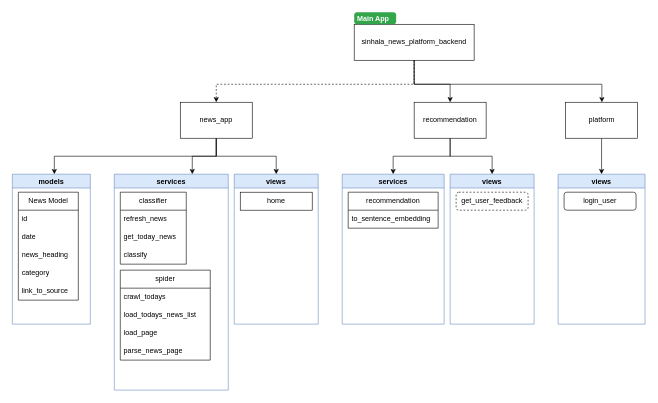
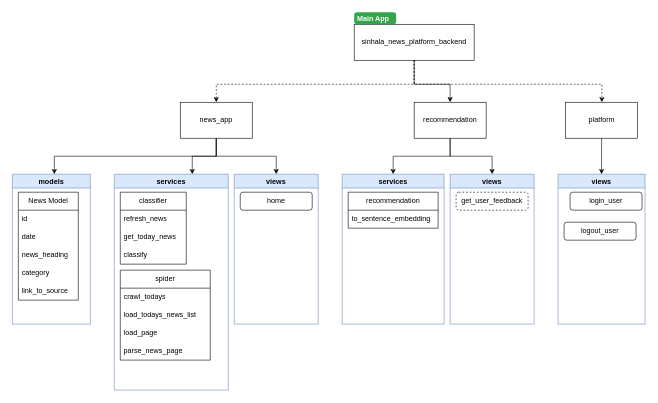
  <mxCell id="0" />
  <mxCell id="1" parent="0" />
  <mxCell id="2" style="edgeStyle=orthogonalEdgeStyle;html=1;rounded=0;" parent="1" source="5" target="18" edge="1"><mxGeometry relative="1" as="geometry"><Array as="points"><mxPoint x="360" y="260" /><mxPoint x="90" y="260" /></Array></mxGeometry></mxCell>
  <mxCell id="3" style="edgeStyle=orthogonalEdgeStyle;rounded=0;html=1;" parent="1" source="5" target="6" edge="1"><mxGeometry relative="1" as="geometry"><Array as="points"><mxPoint x="360" y="260" /><mxPoint x="320" y="260" /></Array></mxGeometry></mxCell>
  <mxCell id="4" style="edgeStyle=orthogonalEdgeStyle;rounded=0;html=1;fontSize=12;" parent="1" source="5" target="16" edge="1"><mxGeometry relative="1" as="geometry"><Array as="points"><mxPoint x="360" y="260" /><mxPoint x="460" y="260" /></Array></mxGeometry></mxCell>
  <mxCell id="5" value="news_app" style="rounded=0;whiteSpace=wrap;html=1;" parent="1" vertex="1"><mxGeometry x="300" y="170" width="120" height="60" as="geometry" /></mxCell>
  <mxCell id="6" value="services" style="swimlane;whiteSpace=wrap;html=1;fillColor=#dae8fc;strokeColor=#6c8ebf;" parent="1" vertex="1"><mxGeometry x="190" y="290" width="190" height="360" as="geometry" /></mxCell>
  <mxCell id="7" value="spider" style="swimlane;fontStyle=0;childLayout=stackLayout;horizontal=1;startSize=30;horizontalStack=0;resizeParent=1;resizeParentMax=0;resizeLast=0;collapsible=1;marginBottom=0;whiteSpace=wrap;html=1;" parent="6" vertex="1"><mxGeometry x="10" y="160" width="150" height="150" as="geometry" /></mxCell>
  <mxCell id="8" value="crawl_todays" style="text;strokeColor=none;fillColor=none;align=left;verticalAlign=middle;spacingLeft=4;spacingRight=4;overflow=hidden;points=[[0,0.5],[1,0.5]];portConstraint=eastwest;rotatable=0;whiteSpace=wrap;html=1;" parent="7" vertex="1"><mxGeometry y="30" width="150" height="30" as="geometry" /></mxCell>
  <mxCell id="9" value="load_todays_news_list" style="text;strokeColor=none;fillColor=none;align=left;verticalAlign=middle;spacingLeft=4;spacingRight=4;overflow=hidden;points=[[0,0.5],[1,0.5]];portConstraint=eastwest;rotatable=0;whiteSpace=wrap;html=1;" vertex="1" parent="7"><mxGeometry y="60" width="150" height="30" as="geometry" /></mxCell>
  <mxCell id="10" value="load_page" style="text;strokeColor=none;fillColor=none;align=left;verticalAlign=middle;spacingLeft=4;spacingRight=4;overflow=hidden;points=[[0,0.5],[1,0.5]];portConstraint=eastwest;rotatable=0;whiteSpace=wrap;html=1;" vertex="1" parent="7"><mxGeometry y="90" width="150" height="30" as="geometry" /></mxCell>
  <mxCell id="11" value="parse_news_page" style="text;strokeColor=none;fillColor=none;align=left;verticalAlign=middle;spacingLeft=4;spacingRight=4;overflow=hidden;points=[[0,0.5],[1,0.5]];portConstraint=eastwest;rotatable=0;whiteSpace=wrap;html=1;" vertex="1" parent="7"><mxGeometry y="120" width="150" height="30" as="geometry" /></mxCell>
  <mxCell id="12" value="classifier" style="swimlane;fontStyle=0;childLayout=stackLayout;horizontal=1;startSize=30;horizontalStack=0;resizeParent=1;resizeParentMax=0;resizeLast=0;collapsible=1;marginBottom=0;whiteSpace=wrap;html=1;" parent="6" vertex="1"><mxGeometry x="10" y="30" width="110" height="120" as="geometry" /></mxCell>
  <mxCell id="13" value="refresh_news" style="text;strokeColor=none;fillColor=none;align=left;verticalAlign=middle;spacingLeft=4;spacingRight=4;overflow=hidden;points=[[0,0.5],[1,0.5]];portConstraint=eastwest;rotatable=0;whiteSpace=wrap;html=1;" parent="12" vertex="1"><mxGeometry y="30" width="110" height="30" as="geometry" /></mxCell>
  <mxCell id="14" value="get_today_news" style="text;strokeColor=none;fillColor=none;align=left;verticalAlign=middle;spacingLeft=4;spacingRight=4;overflow=hidden;points=[[0,0.5],[1,0.5]];portConstraint=eastwest;rotatable=0;whiteSpace=wrap;html=1;" parent="12" vertex="1"><mxGeometry y="60" width="110" height="30" as="geometry" /></mxCell>
  <mxCell id="15" value="classify" style="text;strokeColor=none;fillColor=none;align=left;verticalAlign=middle;spacingLeft=4;spacingRight=4;overflow=hidden;points=[[0,0.5],[1,0.5]];portConstraint=eastwest;rotatable=0;whiteSpace=wrap;html=1;" parent="12" vertex="1"><mxGeometry y="90" width="110" height="30" as="geometry" /></mxCell>
  <mxCell id="16" value="views" style="swimlane;whiteSpace=wrap;html=1;fillColor=#dae8fc;strokeColor=#6c8ebf;" parent="1" vertex="1"><mxGeometry x="390" y="290" width="140" height="250" as="geometry" /></mxCell>
- <mxCell id="17" value="home" style="whiteSpace=wrap;html=1;fontSize=12;rounded=0;" parent="16" vertex="1"><mxGeometry x="10" y="30" width="120" height="30" as="geometry" /></mxCell>
+ <mxCell id="17" value="home" style="rounded=1;whiteSpace=wrap;html=1;fontSize=12;" parent="16" vertex="1"><mxGeometry x="10" y="30" width="120" height="30" as="geometry" /></mxCell>
  <mxCell id="18" value="models" style="swimlane;whiteSpace=wrap;html=1;fontSize=12;fillColor=#dae8fc;strokeColor=#6c8ebf;" parent="1" vertex="1"><mxGeometry x="20" y="290" width="130" height="250" as="geometry" /></mxCell>
  <mxCell id="19" value="News Model" style="swimlane;fontStyle=0;childLayout=stackLayout;horizontal=1;startSize=30;horizontalStack=0;resizeParent=1;resizeParentMax=0;resizeLast=0;collapsible=1;marginBottom=0;whiteSpace=wrap;html=1;" parent="18" vertex="1"><mxGeometry x="10" y="30" width="100" height="180" as="geometry" /></mxCell>
  <mxCell id="20" value="id" style="text;strokeColor=none;fillColor=none;align=left;verticalAlign=middle;spacingLeft=4;spacingRight=4;overflow=hidden;points=[[0,0.5],[1,0.5]];portConstraint=eastwest;rotatable=0;whiteSpace=wrap;html=1;" parent="19" vertex="1"><mxGeometry y="30" width="100" height="30" as="geometry" /></mxCell>
  <mxCell id="21" value="date" style="text;strokeColor=none;fillColor=none;align=left;verticalAlign=middle;spacingLeft=4;spacingRight=4;overflow=hidden;points=[[0,0.5],[1,0.5]];portConstraint=eastwest;rotatable=0;whiteSpace=wrap;html=1;" parent="19" vertex="1"><mxGeometry y="60" width="100" height="30" as="geometry" /></mxCell>
  <mxCell id="22" value="news_heading" style="text;strokeColor=none;fillColor=none;align=left;verticalAlign=middle;spacingLeft=4;spacingRight=4;overflow=hidden;points=[[0,0.5],[1,0.5]];portConstraint=eastwest;rotatable=0;whiteSpace=wrap;html=1;" parent="19" vertex="1"><mxGeometry y="90" width="100" height="30" as="geometry" /></mxCell>
  <mxCell id="23" value="category" style="text;strokeColor=none;fillColor=none;align=left;verticalAlign=middle;spacingLeft=4;spacingRight=4;overflow=hidden;points=[[0,0.5],[1,0.5]];portConstraint=eastwest;rotatable=0;whiteSpace=wrap;html=1;" parent="19" vertex="1"><mxGeometry y="120" width="100" height="30" as="geometry" /></mxCell>
  <mxCell id="24" value="link_to_source" style="text;strokeColor=none;fillColor=none;align=left;verticalAlign=middle;spacingLeft=4;spacingRight=4;overflow=hidden;points=[[0,0.5],[1,0.5]];portConstraint=eastwest;rotatable=0;whiteSpace=wrap;html=1;" parent="19" vertex="1"><mxGeometry y="150" width="100" height="30" as="geometry" /></mxCell>
  <mxCell id="25" style="edgeStyle=orthogonalEdgeStyle;html=1;rounded=0;" parent="1" source="27" target="28" edge="1"><mxGeometry relative="1" as="geometry"><Array as="points"><mxPoint x="750" y="260" /><mxPoint x="655" y="260" /></Array></mxGeometry></mxCell>
  <mxCell id="26" style="edgeStyle=orthogonalEdgeStyle;rounded=0;html=1;" parent="1" source="27" target="34" edge="1"><mxGeometry relative="1" as="geometry" /></mxCell>
  <mxCell id="27" value="recommendation" style="rounded=0;whiteSpace=wrap;html=1;" parent="1" vertex="1"><mxGeometry x="690" y="170" width="120" height="60" as="geometry" /></mxCell>
  <mxCell id="28" value="services" style="swimlane;whiteSpace=wrap;html=1;fillColor=#dae8fc;strokeColor=#6c8ebf;" parent="1" vertex="1"><mxGeometry x="570" y="290" width="170" height="250" as="geometry" /></mxCell>
  <mxCell id="29" value="recommendation" style="swimlane;fontStyle=0;childLayout=stackLayout;horizontal=1;startSize=30;horizontalStack=0;resizeParent=1;resizeParentMax=0;resizeLast=0;collapsible=1;marginBottom=0;whiteSpace=wrap;html=1;" parent="28" vertex="1"><mxGeometry x="10" y="30" width="150" height="60" as="geometry" /></mxCell>
  <mxCell id="30" value="to_sentence_embedding" style="text;strokeColor=none;fillColor=none;align=left;verticalAlign=middle;spacingLeft=4;spacingRight=4;overflow=hidden;points=[[0,0.5],[1,0.5]];portConstraint=eastwest;rotatable=0;whiteSpace=wrap;html=1;" parent="29" vertex="1"><mxGeometry y="30" width="150" height="30" as="geometry" /></mxCell>
  <mxCell id="31" value="" style="group" parent="1" vertex="1" connectable="0"><mxGeometry x="590" y="20" width="200" height="80" as="geometry" /></mxCell>
  <mxCell id="32" value="sinhala_news_platform_backend" style="rounded=0;whiteSpace=wrap;html=1;" parent="31" vertex="1"><mxGeometry y="20" width="200" height="60" as="geometry" /></mxCell>
  <mxCell id="33" value="&lt;font style=&quot;font-size: 12px;&quot;&gt;Main App&lt;/font&gt;" style="html=1;shadow=0;dashed=0;shape=mxgraph.bootstrap.rrect;rSize=5;strokeColor=none;strokeWidth=1;fillColor=#33A64C;fontColor=#FFFFFF;whiteSpace=wrap;align=left;verticalAlign=middle;spacingLeft=0;fontStyle=1;fontSize=14;spacing=5;" parent="31" vertex="1"><mxGeometry width="70" height="20" as="geometry" /></mxCell>
  <mxCell id="34" value="views" style="swimlane;whiteSpace=wrap;html=1;fillColor=#dae8fc;strokeColor=#6c8ebf;" parent="1" vertex="1"><mxGeometry x="750" y="290" width="140" height="250" as="geometry" /></mxCell>
  <mxCell id="35" value="&lt;div style=&quot;line-height: 17px;&quot;&gt;get_user_feedback&lt;/div&gt;" style="rounded=1;whiteSpace=wrap;html=1;fontSize=12;dashed=1;" parent="34" vertex="1"><mxGeometry x="10" y="30" width="120" height="30" as="geometry" /></mxCell>
  <mxCell id="36" style="edgeStyle=orthogonalEdgeStyle;rounded=0;html=1;dashed=1;" parent="1" source="32" target="5" edge="1"><mxGeometry relative="1" as="geometry"><Array as="points"><mxPoint x="690" y="140" /><mxPoint x="360" y="140" /></Array></mxGeometry></mxCell>
  <mxCell id="37" style="edgeStyle=orthogonalEdgeStyle;rounded=0;html=1;" parent="1" source="32" target="27" edge="1"><mxGeometry relative="1" as="geometry"><Array as="points"><mxPoint x="690" y="140" /><mxPoint x="750" y="140" /></Array></mxGeometry></mxCell>
  <mxCell id="38" style="edgeStyle=orthogonalEdgeStyle;rounded=0;html=1;" parent="1" source="39" target="40" edge="1"><mxGeometry relative="1" as="geometry" /></mxCell>
  <mxCell id="39" value="platform" style="rounded=0;whiteSpace=wrap;html=1;" parent="1" vertex="1"><mxGeometry x="942.5" y="170" width="120" height="60" as="geometry" /></mxCell>
  <mxCell id="40" value="views" style="swimlane;whiteSpace=wrap;html=1;fillColor=#dae8fc;strokeColor=#6c8ebf;" parent="1" vertex="1"><mxGeometry x="930" y="290" width="145" height="250" as="geometry" /></mxCell>
- <mxCell id="41" value="&lt;div style=&quot;line-height: 17px;&quot;&gt;login_user&lt;/div&gt;" style="rounded=1;whiteSpace=wrap;html=1;fontSize=12;" parent="40" vertex="1"><mxGeometry x="10" y="30" width="120" height="30" as="geometry" /></mxCell>
- <mxCell id="43" style="edgeStyle=orthogonalEdgeStyle;rounded=0;html=1;" parent="1" source="32" target="39" edge="1"><mxGeometry relative="1" as="geometry"><Array as="points"><mxPoint x="690" y="140" /><mxPoint x="1003" y="140" /></Array></mxGeometry></mxCell>
+ <mxCell id="41" value="&lt;div style=&quot;line-height: 17px;&quot;&gt;login_user&lt;/div&gt;" style="rounded=1;whiteSpace=wrap;html=1;fontSize=12;" parent="40" vertex="1"><mxGeometry x="20" y="30" width="120" height="30" as="geometry" /></mxCell>
+ <mxCell id="42" value="&lt;div style=&quot;line-height: 17px;&quot;&gt;logout_user&lt;/div&gt;" style="rounded=1;whiteSpace=wrap;html=1;fontSize=12;" parent="40" vertex="1"><mxGeometry x="10" y="80" width="120" height="30" as="geometry" /></mxCell>
+ <mxCell id="43" style="edgeStyle=orthogonalEdgeStyle;rounded=0;html=1;dashed=1;" parent="1" source="32" target="39" edge="1"><mxGeometry relative="1" as="geometry"><Array as="points"><mxPoint x="690" y="140" /><mxPoint x="1003" y="140" /></Array></mxGeometry></mxCell>
